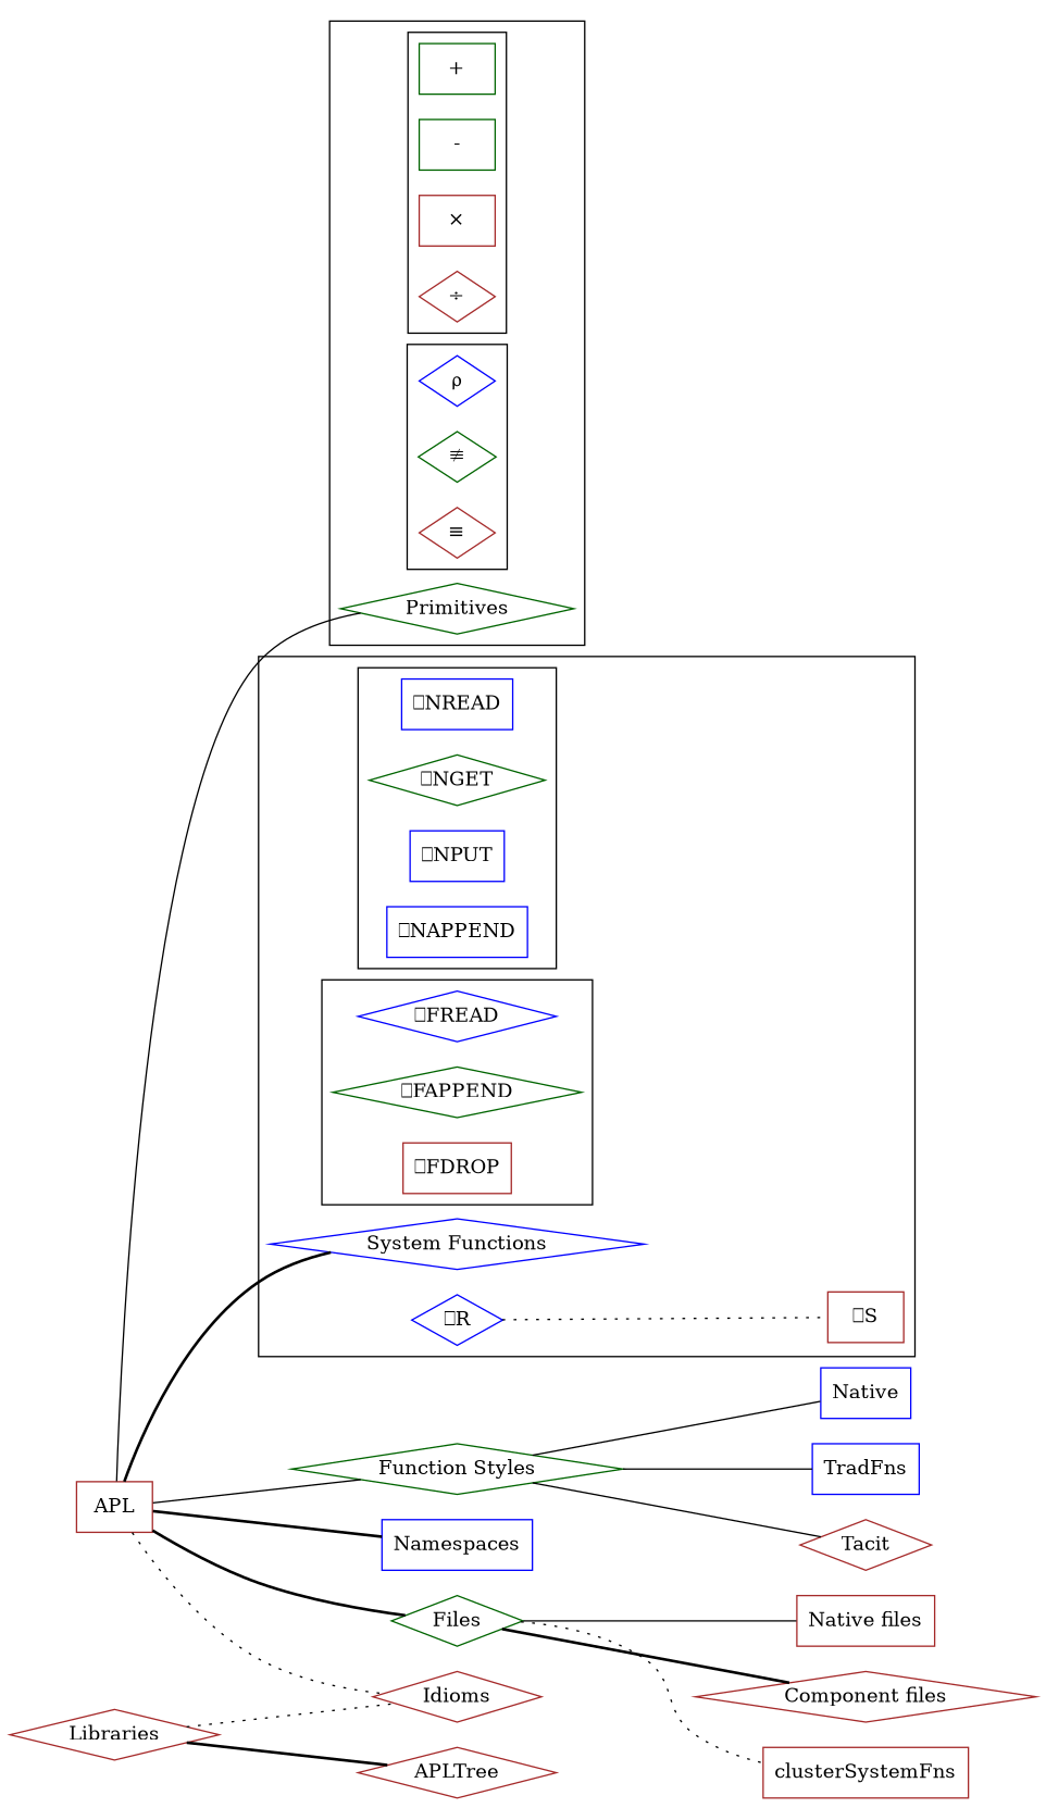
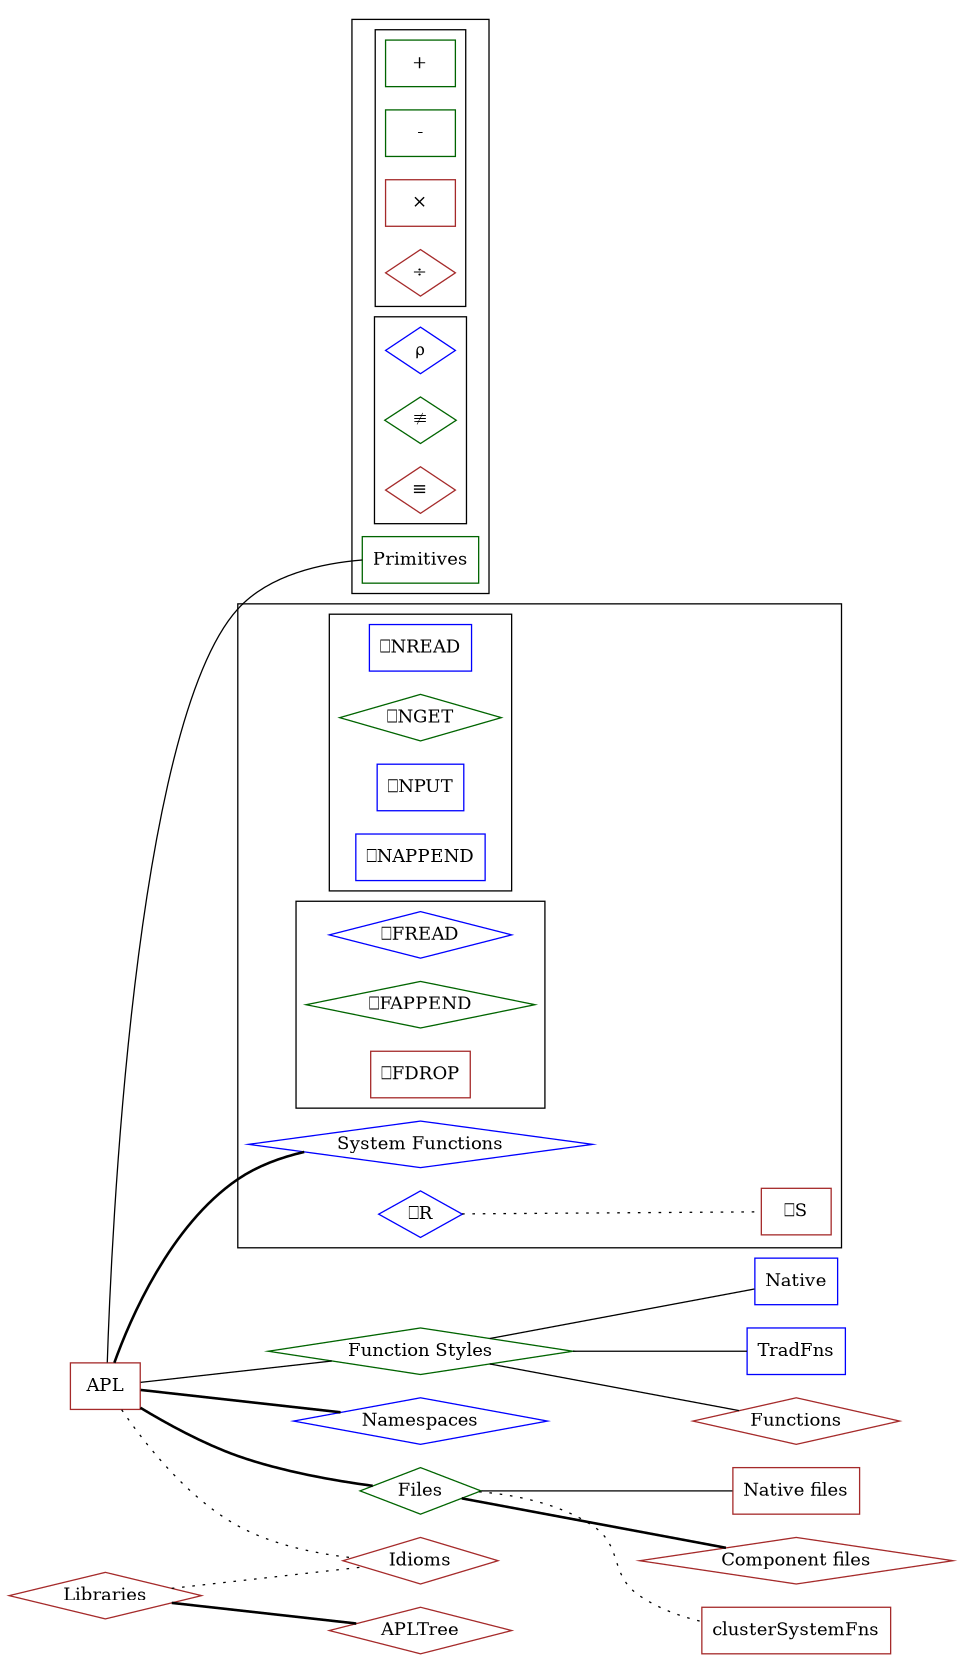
  graph {
    rankdir=LR
    node [color=brown shape=diamond]
    edge [style=solid]
    "+" [color=darkgreen shape=box]
    "-" [color=darkgreen shape=box]
    "×" [shape=box]
    "\÷"
    "⍴" [color=blue]
    "≢" [color=darkgreen]
    "≡"
-   Primitives [color=darkgreen]
+   Primitives [color=darkgreen shape=box]
    "⎕NREAD" [color=blue shape=box]
    "⎕NGET" [color=darkgreen]
    "⎕NPUT" [color=blue shape=box]
    "⎕NAPPEND" [color=blue shape=box]
    "⎕FREAD" [color=blue]
    "⎕FAPPEND" [color=darkgreen]
    "⎕FDROP" [shape=box]
    "System Functions" [color=blue]
    "⎕R" [color=blue]
    "⎕S" [shape=box]
    "Function Styles" [color=darkgreen]
    n20 [color=blue label=Native shape=box]
    TradFns [color=blue shape=box]
-   Tacit
+   Tacit [label=Functions]
    APL [shape=box]
-   Namespaces [color=blue shape=box]
+   Namespaces [color=blue]
    Files [color=darkgreen]
    Idioms
    Libraries
    APLTree
    "Native files" [shape=box]
    "Component files"
    clusterSystemFns [shape=box]
    subgraph cluster_1 {
      Primitives
      subgraph cluster_2 {
        "+"
        "-"
        "×"
        "\÷"
      }
      subgraph cluster_3 {
        "⍴"
        "≢"
        "≡"
      }
    }
    subgraph cluster_4 {
      "System Functions"
      "⎕R"
      "⎕S"
      subgraph cluster_5 {
        "⎕NREAD"
        "⎕NGET"
        "⎕NPUT"
        "⎕NAPPEND"
      }
      subgraph cluster_6 {
        "⎕FREAD"
        "⎕FAPPEND"
        "⎕FDROP"
      }
    }
    "⎕R" -- "⎕S" [style=dotted]
    "Function Styles" -- n20
    "Function Styles" -- TradFns
    "Function Styles" -- Tacit
    APL -- Primitives
    APL -- "System Functions" [style=bold]
    APL -- "Function Styles"
    APL -- Namespaces [style=bold]
    APL -- Files [style=bold]
    APL -- Idioms [style=dotted]
    Files -- "Native files"
    Files -- "Component files" [style=bold]
    Files -- clusterSystemFns [style=dotted]
    Libraries -- Idioms [style=dotted]
    Libraries -- APLTree [style=bold]
  }
